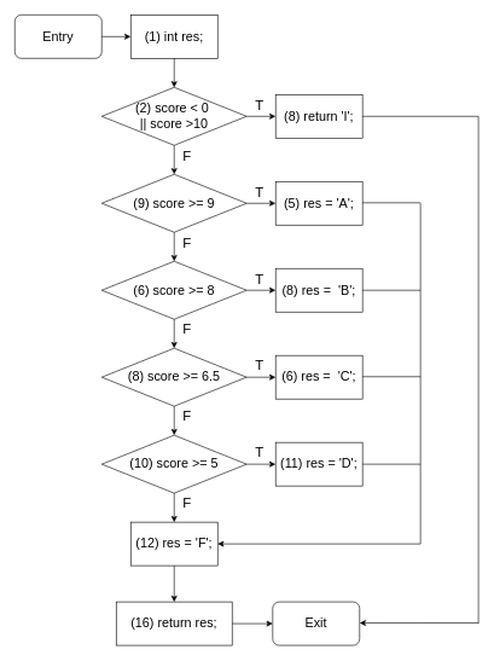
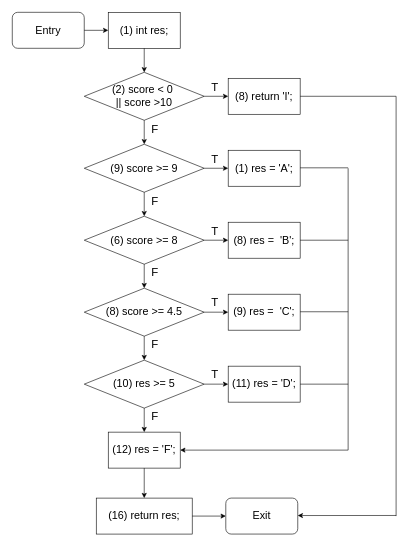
  <mxCell id="0" />
  <mxCell id="1" parent="0" />
  <mxCell id="2" value="" style="rounded=1;whiteSpace=wrap;html=1;" vertex="1" parent="1"><mxGeometry x="20" y="20" width="120" height="60" as="geometry" /></mxCell>
  <mxCell id="3" value="Entry" style="text;strokeColor=none;align=center;fillColor=none;html=1;verticalAlign=middle;whiteSpace=wrap;rounded=0;fontSize=18;fontStyle=0" vertex="1" parent="1"><mxGeometry x="20" y="20" width="120" height="60" as="geometry" /></mxCell>
  <mxCell id="4" value="" style="rounded=1;whiteSpace=wrap;html=1;" vertex="1" parent="1"><mxGeometry x="376" y="830" width="120" height="60" as="geometry" /></mxCell>
  <mxCell id="5" value="Exit" style="text;strokeColor=none;align=center;fillColor=none;html=1;verticalAlign=middle;whiteSpace=wrap;rounded=0;fontSize=18;fontStyle=0" vertex="1" parent="1"><mxGeometry x="376" y="830" width="120" height="60" as="geometry" /></mxCell>
  <mxCell id="6" value="" style="endArrow=classic;html=1;rounded=0;" edge="1" parent="1"><mxGeometry width="50" height="50" relative="1" as="geometry"><mxPoint x="140" y="50" as="sourcePoint" /><mxPoint x="180" y="50" as="targetPoint" /></mxGeometry></mxCell>
  <mxCell id="7" value="" style="rounded=0;whiteSpace=wrap;html=1;" vertex="1" parent="1"><mxGeometry x="180" y="20" width="120" height="60" as="geometry" /></mxCell>
  <mxCell id="8" value="(1) int res;" style="text;strokeColor=none;align=center;fillColor=none;html=1;verticalAlign=middle;whiteSpace=wrap;rounded=0;fontSize=18;fontStyle=0" vertex="1" parent="1"><mxGeometry x="180" y="20" width="120" height="60" as="geometry" /></mxCell>
  <mxCell id="9" value="" style="endArrow=classic;html=1;rounded=0;" edge="1" parent="1"><mxGeometry width="50" height="50" relative="1" as="geometry"><mxPoint x="240" y="80" as="sourcePoint" /><mxPoint x="240" y="120" as="targetPoint" /></mxGeometry></mxCell>
  <mxCell id="10" value="" style="rhombus;whiteSpace=wrap;html=1;" vertex="1" parent="1"><mxGeometry x="140" y="120" width="200" height="80" as="geometry" /></mxCell>
  <mxCell id="11" value="(2) score &amp;lt; 0&amp;nbsp;&lt;div&gt;|| score &amp;gt;10&lt;/div&gt;" style="text;strokeColor=none;align=center;fillColor=none;html=1;verticalAlign=middle;whiteSpace=wrap;rounded=0;fontSize=18;fontStyle=0" vertex="1" parent="1"><mxGeometry x="180" y="130" width="120" height="60" as="geometry" /></mxCell>
  <mxCell id="12" value="" style="rounded=0;whiteSpace=wrap;html=1;" vertex="1" parent="1"><mxGeometry x="380" y="130" width="120" height="60" as="geometry" /></mxCell>
  <mxCell id="13" value="(8) return 'I';" style="text;strokeColor=none;align=center;fillColor=none;html=1;verticalAlign=middle;whiteSpace=wrap;rounded=0;fontSize=18;fontStyle=0" vertex="1" parent="1"><mxGeometry x="380" y="130" width="120" height="60" as="geometry" /></mxCell>
  <mxCell id="14" value="" style="endArrow=classic;html=1;rounded=0;entryX=0;entryY=0.5;entryDx=0;entryDy=0;" edge="1" parent="1" target="13"><mxGeometry width="50" height="50" relative="1" as="geometry"><mxPoint x="340" y="160" as="sourcePoint" /><mxPoint x="390" y="110" as="targetPoint" /></mxGeometry></mxCell>
  <mxCell id="15" value="T" style="text;html=1;align=center;verticalAlign=middle;whiteSpace=wrap;rounded=0;fontSize=19;" vertex="1" parent="1"><mxGeometry x="340" y="130" width="36" height="30" as="geometry" /></mxCell>
  <mxCell id="16" value="" style="rhombus;whiteSpace=wrap;html=1;" vertex="1" parent="1"><mxGeometry x="140" y="240" width="200" height="80" as="geometry" /></mxCell>
  <mxCell id="17" value="(9) score &amp;gt;= 9" style="text;strokeColor=none;align=center;fillColor=none;html=1;verticalAlign=middle;whiteSpace=wrap;rounded=0;fontSize=18;fontStyle=0" vertex="1" parent="1"><mxGeometry x="180" y="250" width="120" height="60" as="geometry" /></mxCell>
  <mxCell id="18" value="" style="rounded=0;whiteSpace=wrap;html=1;" vertex="1" parent="1"><mxGeometry x="380" y="250" width="120" height="60" as="geometry" /></mxCell>
- <mxCell id="19" value="(5) res = 'A';" style="text;strokeColor=none;align=center;fillColor=none;html=1;verticalAlign=middle;whiteSpace=wrap;rounded=0;fontSize=18;fontStyle=0" vertex="1" parent="1"><mxGeometry x="380" y="250" width="120" height="60" as="geometry" /></mxCell>
+ <mxCell id="19" value="(1) res = 'A';" style="text;strokeColor=none;align=center;fillColor=none;html=1;verticalAlign=middle;whiteSpace=wrap;rounded=0;fontSize=18;fontStyle=0" vertex="1" parent="1"><mxGeometry x="380" y="250" width="120" height="60" as="geometry" /></mxCell>
  <mxCell id="20" value="" style="endArrow=classic;html=1;rounded=0;entryX=0;entryY=0.5;entryDx=0;entryDy=0;" edge="1" parent="1" target="19"><mxGeometry width="50" height="50" relative="1" as="geometry"><mxPoint x="340" y="280" as="sourcePoint" /><mxPoint x="390" y="230" as="targetPoint" /></mxGeometry></mxCell>
  <mxCell id="21" value="T" style="text;html=1;align=center;verticalAlign=middle;whiteSpace=wrap;rounded=0;fontSize=19;" vertex="1" parent="1"><mxGeometry x="340" y="250" width="36" height="30" as="geometry" /></mxCell>
  <mxCell id="22" value="" style="rhombus;whiteSpace=wrap;html=1;" vertex="1" parent="1"><mxGeometry x="140" y="360" width="200" height="80" as="geometry" /></mxCell>
  <mxCell id="23" value="(6) score &amp;gt;= 8" style="text;strokeColor=none;align=center;fillColor=none;html=1;verticalAlign=middle;whiteSpace=wrap;rounded=0;fontSize=18;fontStyle=0" vertex="1" parent="1"><mxGeometry x="180" y="370" width="120" height="60" as="geometry" /></mxCell>
  <mxCell id="24" value="" style="rounded=0;whiteSpace=wrap;html=1;" vertex="1" parent="1"><mxGeometry x="380" y="370" width="120" height="60" as="geometry" /></mxCell>
  <mxCell id="25" value="(8) res =&amp;nbsp; 'B';" style="text;strokeColor=none;align=center;fillColor=none;html=1;verticalAlign=middle;whiteSpace=wrap;rounded=0;fontSize=18;fontStyle=0" vertex="1" parent="1"><mxGeometry x="380" y="370" width="120" height="60" as="geometry" /></mxCell>
  <mxCell id="26" value="" style="endArrow=classic;html=1;rounded=0;entryX=0;entryY=0.5;entryDx=0;entryDy=0;" edge="1" parent="1" target="25"><mxGeometry width="50" height="50" relative="1" as="geometry"><mxPoint x="340" y="400" as="sourcePoint" /><mxPoint x="390" y="350" as="targetPoint" /></mxGeometry></mxCell>
  <mxCell id="27" value="T" style="text;html=1;align=center;verticalAlign=middle;whiteSpace=wrap;rounded=0;fontSize=19;" vertex="1" parent="1"><mxGeometry x="340" y="370" width="36" height="30" as="geometry" /></mxCell>
  <mxCell id="28" value="" style="rhombus;whiteSpace=wrap;html=1;" vertex="1" parent="1"><mxGeometry x="140" y="480" width="200" height="80" as="geometry" /></mxCell>
- <mxCell id="29" value="(8) &lt;span style=&quot;background-color: transparent; color: light-dark(rgb(0, 0, 0), rgb(255, 255, 255));&quot;&gt;score &amp;gt;= 6.5&lt;/span&gt;" style="text;strokeColor=none;align=center;fillColor=none;html=1;verticalAlign=middle;whiteSpace=wrap;rounded=0;fontSize=18;fontStyle=0" vertex="1" parent="1"><mxGeometry x="160" y="490" width="160" height="60" as="geometry" /></mxCell>
+ <mxCell id="29" value="(8) &lt;span style=&quot;background-color: transparent; color: light-dark(rgb(0, 0, 0), rgb(255, 255, 255));&quot;&gt;score &amp;gt;= 4.5&lt;/span&gt;" style="text;strokeColor=none;align=center;fillColor=none;html=1;verticalAlign=middle;whiteSpace=wrap;rounded=0;fontSize=18;fontStyle=0" vertex="1" parent="1"><mxGeometry x="160" y="490" width="160" height="60" as="geometry" /></mxCell>
  <mxCell id="30" value="" style="rounded=0;whiteSpace=wrap;html=1;" vertex="1" parent="1"><mxGeometry x="380" y="490" width="120" height="60" as="geometry" /></mxCell>
- <mxCell id="31" value="(6) res =&amp;nbsp; 'C';" style="text;strokeColor=none;align=center;fillColor=none;html=1;verticalAlign=middle;whiteSpace=wrap;rounded=0;fontSize=18;fontStyle=0" vertex="1" parent="1"><mxGeometry x="380" y="490" width="120" height="60" as="geometry" /></mxCell>
+ <mxCell id="31" value="(9) res =&amp;nbsp; 'C';" style="text;strokeColor=none;align=center;fillColor=none;html=1;verticalAlign=middle;whiteSpace=wrap;rounded=0;fontSize=18;fontStyle=0" vertex="1" parent="1"><mxGeometry x="380" y="490" width="120" height="60" as="geometry" /></mxCell>
  <mxCell id="32" value="" style="endArrow=classic;html=1;rounded=0;entryX=0;entryY=0.5;entryDx=0;entryDy=0;" edge="1" parent="1" target="31"><mxGeometry width="50" height="50" relative="1" as="geometry"><mxPoint x="340" y="520" as="sourcePoint" /><mxPoint x="390" y="470" as="targetPoint" /></mxGeometry></mxCell>
  <mxCell id="33" value="T" style="text;html=1;align=center;verticalAlign=middle;whiteSpace=wrap;rounded=0;fontSize=19;" vertex="1" parent="1"><mxGeometry x="340" y="490" width="36" height="30" as="geometry" /></mxCell>
  <mxCell id="34" value="" style="rhombus;whiteSpace=wrap;html=1;" vertex="1" parent="1"><mxGeometry x="140" y="600" width="200" height="80" as="geometry" /></mxCell>
- <mxCell id="35" value="(10) score &amp;gt;= 5" style="text;strokeColor=none;align=center;fillColor=none;html=1;verticalAlign=middle;whiteSpace=wrap;rounded=0;fontSize=18;fontStyle=0" vertex="1" parent="1"><mxGeometry x="160" y="610" width="160" height="60" as="geometry" /></mxCell>
+ <mxCell id="35" value="(10) res &amp;gt;= 5" style="text;strokeColor=none;align=center;fillColor=none;html=1;verticalAlign=middle;whiteSpace=wrap;rounded=0;fontSize=18;fontStyle=0" vertex="1" parent="1"><mxGeometry x="160" y="610" width="160" height="60" as="geometry" /></mxCell>
  <mxCell id="36" value="" style="rounded=0;whiteSpace=wrap;html=1;" vertex="1" parent="1"><mxGeometry x="380" y="610" width="120" height="60" as="geometry" /></mxCell>
  <mxCell id="37" value="(11) res = 'D';" style="text;strokeColor=none;align=center;fillColor=none;html=1;verticalAlign=middle;whiteSpace=wrap;rounded=0;fontSize=18;fontStyle=0" vertex="1" parent="1"><mxGeometry x="380" y="610" width="120" height="60" as="geometry" /></mxCell>
  <mxCell id="38" value="" style="endArrow=classic;html=1;rounded=0;entryX=0;entryY=0.5;entryDx=0;entryDy=0;" edge="1" parent="1" target="37"><mxGeometry width="50" height="50" relative="1" as="geometry"><mxPoint x="340" y="640" as="sourcePoint" /><mxPoint x="390" y="590" as="targetPoint" /></mxGeometry></mxCell>
  <mxCell id="39" value="T" style="text;html=1;align=center;verticalAlign=middle;whiteSpace=wrap;rounded=0;fontSize=19;" vertex="1" parent="1"><mxGeometry x="340" y="610" width="36" height="30" as="geometry" /></mxCell>
  <mxCell id="40" value="" style="endArrow=classic;html=1;rounded=0;entryX=0.5;entryY=0;entryDx=0;entryDy=0;" edge="1" parent="1" target="16"><mxGeometry width="50" height="50" relative="1" as="geometry"><mxPoint x="240" y="200" as="sourcePoint" /><mxPoint x="270" y="130" as="targetPoint" /></mxGeometry></mxCell>
  <mxCell id="41" value="F" style="text;html=1;align=center;verticalAlign=middle;whiteSpace=wrap;rounded=0;fontSize=19;" vertex="1" parent="1"><mxGeometry x="240" y="200" width="36" height="30" as="geometry" /></mxCell>
  <mxCell id="42" value="" style="endArrow=classic;html=1;rounded=0;entryX=0.5;entryY=0;entryDx=0;entryDy=0;" edge="1" parent="1" target="22"><mxGeometry width="50" height="50" relative="1" as="geometry"><mxPoint x="240" y="320" as="sourcePoint" /><mxPoint x="290" y="270" as="targetPoint" /></mxGeometry></mxCell>
  <mxCell id="43" value="F" style="text;html=1;align=center;verticalAlign=middle;whiteSpace=wrap;rounded=0;fontSize=19;" vertex="1" parent="1"><mxGeometry x="240" y="320" width="36" height="30" as="geometry" /></mxCell>
  <mxCell id="44" value="" style="endArrow=classic;html=1;rounded=0;entryX=0.5;entryY=0;entryDx=0;entryDy=0;" edge="1" parent="1" target="28"><mxGeometry width="50" height="50" relative="1" as="geometry"><mxPoint x="240" y="440" as="sourcePoint" /><mxPoint x="290" y="390" as="targetPoint" /></mxGeometry></mxCell>
  <mxCell id="45" value="F" style="text;html=1;align=center;verticalAlign=middle;whiteSpace=wrap;rounded=0;fontSize=19;" vertex="1" parent="1"><mxGeometry x="240" y="440" width="36" height="30" as="geometry" /></mxCell>
  <mxCell id="46" value="" style="endArrow=classic;html=1;rounded=0;entryX=0.5;entryY=0;entryDx=0;entryDy=0;" edge="1" parent="1" target="34"><mxGeometry width="50" height="50" relative="1" as="geometry"><mxPoint x="240" y="560" as="sourcePoint" /><mxPoint x="290" y="510" as="targetPoint" /></mxGeometry></mxCell>
  <mxCell id="47" value="F" style="text;html=1;align=center;verticalAlign=middle;whiteSpace=wrap;rounded=0;fontSize=19;" vertex="1" parent="1"><mxGeometry x="240" y="560" width="36" height="30" as="geometry" /></mxCell>
  <mxCell id="48" value="" style="endArrow=classic;html=1;rounded=0;" edge="1" parent="1"><mxGeometry width="50" height="50" relative="1" as="geometry"><mxPoint x="240" y="680" as="sourcePoint" /><mxPoint x="240" y="720" as="targetPoint" /></mxGeometry></mxCell>
  <mxCell id="49" value="F" style="text;html=1;align=center;verticalAlign=middle;whiteSpace=wrap;rounded=0;fontSize=19;" vertex="1" parent="1"><mxGeometry x="240" y="680" width="36" height="30" as="geometry" /></mxCell>
  <mxCell id="50" value="" style="rounded=0;whiteSpace=wrap;html=1;" vertex="1" parent="1"><mxGeometry x="180" y="720" width="120" height="60" as="geometry" /></mxCell>
  <mxCell id="51" value="(12) res = 'F';" style="text;strokeColor=none;align=center;fillColor=none;html=1;verticalAlign=middle;whiteSpace=wrap;rounded=0;fontSize=18;fontStyle=0" vertex="1" parent="1"><mxGeometry x="180" y="720" width="120" height="60" as="geometry" /></mxCell>
  <mxCell id="52" value="" style="rounded=0;whiteSpace=wrap;html=1;" vertex="1" parent="1"><mxGeometry x="160" y="830" width="160" height="60" as="geometry" /></mxCell>
  <mxCell id="53" value="(16) return res;" style="text;strokeColor=none;align=center;fillColor=none;html=1;verticalAlign=middle;whiteSpace=wrap;rounded=0;fontSize=18;fontStyle=0" vertex="1" parent="1"><mxGeometry x="160" y="830" width="160" height="60" as="geometry" /></mxCell>
  <mxCell id="54" value="" style="endArrow=classic;html=1;rounded=0;entryX=0.5;entryY=0;entryDx=0;entryDy=0;" edge="1" parent="1" target="53"><mxGeometry width="50" height="50" relative="1" as="geometry"><mxPoint x="240" y="780" as="sourcePoint" /><mxPoint x="290" y="730" as="targetPoint" /></mxGeometry></mxCell>
  <mxCell id="55" value="" style="endArrow=classic;html=1;rounded=0;entryX=0;entryY=0.5;entryDx=0;entryDy=0;" edge="1" parent="1" target="5"><mxGeometry width="50" height="50" relative="1" as="geometry"><mxPoint x="320" y="860" as="sourcePoint" /><mxPoint x="370" y="810" as="targetPoint" /></mxGeometry></mxCell>
  <mxCell id="56" value="" style="endArrow=none;html=1;rounded=0;" edge="1" parent="1"><mxGeometry width="50" height="50" relative="1" as="geometry"><mxPoint x="500" y="279.29" as="sourcePoint" /><mxPoint x="580" y="279.29" as="targetPoint" /></mxGeometry></mxCell>
  <mxCell id="57" value="" style="endArrow=none;html=1;rounded=0;" edge="1" parent="1"><mxGeometry width="50" height="50" relative="1" as="geometry"><mxPoint x="500" y="400" as="sourcePoint" /><mxPoint x="580" y="400" as="targetPoint" /></mxGeometry></mxCell>
  <mxCell id="58" value="" style="endArrow=none;html=1;rounded=0;" edge="1" parent="1"><mxGeometry width="50" height="50" relative="1" as="geometry"><mxPoint x="500" y="519.29" as="sourcePoint" /><mxPoint x="580" y="519.29" as="targetPoint" /></mxGeometry></mxCell>
  <mxCell id="59" value="" style="endArrow=none;html=1;rounded=0;" edge="1" parent="1"><mxGeometry width="50" height="50" relative="1" as="geometry"><mxPoint x="500" y="640" as="sourcePoint" /><mxPoint x="580" y="640" as="targetPoint" /></mxGeometry></mxCell>
  <mxCell id="60" value="" style="endArrow=none;html=1;rounded=0;" edge="1" parent="1"><mxGeometry width="50" height="50" relative="1" as="geometry"><mxPoint x="580" y="280" as="sourcePoint" /><mxPoint x="580" y="750" as="targetPoint" /></mxGeometry></mxCell>
  <mxCell id="61" value="" style="endArrow=classic;html=1;rounded=0;" edge="1" parent="1"><mxGeometry width="50" height="50" relative="1" as="geometry"><mxPoint x="580" y="750" as="sourcePoint" /><mxPoint x="300" y="750" as="targetPoint" /></mxGeometry></mxCell>
  <mxCell id="62" value="" style="endArrow=none;html=1;rounded=0;" edge="1" parent="1"><mxGeometry width="50" height="50" relative="1" as="geometry"><mxPoint x="660" y="160" as="sourcePoint" /><mxPoint x="660" y="860" as="targetPoint" /></mxGeometry></mxCell>
  <mxCell id="63" value="" style="endArrow=none;html=1;rounded=0;" edge="1" parent="1"><mxGeometry width="50" height="50" relative="1" as="geometry"><mxPoint x="500" y="160" as="sourcePoint" /><mxPoint x="660" y="160" as="targetPoint" /></mxGeometry></mxCell>
  <mxCell id="64" value="" style="endArrow=classic;html=1;rounded=0;" edge="1" parent="1"><mxGeometry width="50" height="50" relative="1" as="geometry"><mxPoint x="660" y="859" as="sourcePoint" /><mxPoint x="496" y="859.09" as="targetPoint" /></mxGeometry></mxCell>
